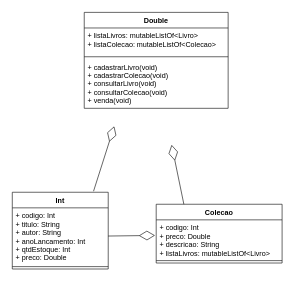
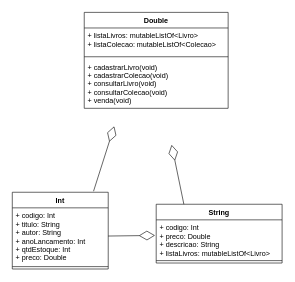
  <mxCell id="0" />
  <mxCell id="1" parent="0" />
  <mxCell id="2" value="" style="endArrow=diamondThin;endFill=0;endSize=24;html=1;exitX=1;exitY=0.5;exitDx=0;exitDy=0;" parent="1" source="4" edge="1"><mxGeometry width="160" relative="1" as="geometry"><mxPoint x="180" y="378" as="sourcePoint" /><mxPoint x="258" y="392" as="targetPoint" /></mxGeometry></mxCell>
  <mxCell id="3" value="Int" style="swimlane;fontStyle=1;align=center;verticalAlign=top;childLayout=stackLayout;horizontal=1;startSize=26;horizontalStack=0;resizeParent=1;resizeParentMax=0;resizeLast=0;collapsible=1;marginBottom=0;" parent="1" vertex="1"><mxGeometry x="20" y="320" width="160" height="128" as="geometry" /></mxCell>
  <mxCell id="4" value="+ codigo: Int&#10;+ titulo: String&#10;+ autor: String&#10;+ anoLancamento: Int&#10;+ qtdEstoque: Int&#10;+ preco: Double" style="text;strokeColor=none;fillColor=none;align=left;verticalAlign=top;spacingLeft=4;spacingRight=4;overflow=hidden;rotatable=0;points=[[0,0.5],[1,0.5]];portConstraint=eastwest;" parent="3" vertex="1"><mxGeometry y="26" width="160" height="94" as="geometry" /></mxCell>
  <mxCell id="5" value="" style="line;strokeWidth=1;fillColor=none;align=left;verticalAlign=middle;spacingTop=-1;spacingLeft=3;spacingRight=3;rotatable=0;labelPosition=right;points=[];portConstraint=eastwest;" parent="3" vertex="1"><mxGeometry y="120" width="160" height="8" as="geometry" /></mxCell>
  <mxCell id="6" value="" style="endArrow=diamondThin;endFill=0;endSize=24;html=1;exitX=0.847;exitY=-0.014;exitDx=0;exitDy=0;exitPerimeter=0;" parent="1" source="3" edge="1"><mxGeometry width="160" relative="1" as="geometry"><mxPoint x="160" y="330" as="sourcePoint" /><mxPoint x="190" y="210" as="targetPoint" /></mxGeometry></mxCell>
  <mxCell id="7" value="" style="endArrow=diamondThin;endFill=0;endSize=24;html=1;exitX=0.212;exitY=0.018;exitDx=0;exitDy=0;exitPerimeter=0;entryX=0.699;entryY=1.013;entryDx=0;entryDy=0;entryPerimeter=0;" parent="1" edge="1"><mxGeometry width="160" relative="1" as="geometry"><mxPoint x="306.52" y="341.764" as="sourcePoint" /><mxPoint x="285.76" y="240.936" as="targetPoint" /></mxGeometry></mxCell>
- <mxCell id="8" value="Colecao" style="swimlane;fontStyle=1;align=center;verticalAlign=top;childLayout=stackLayout;horizontal=1;startSize=26;horizontalStack=0;resizeParent=1;resizeParentMax=0;resizeLast=0;collapsible=1;marginBottom=0;" parent="1" vertex="1"><mxGeometry x="260" y="340" width="210" height="98" as="geometry" /></mxCell>
+ <mxCell id="8" value="String" style="swimlane;fontStyle=1;align=center;verticalAlign=top;childLayout=stackLayout;horizontal=1;startSize=26;horizontalStack=0;resizeParent=1;resizeParentMax=0;resizeLast=0;collapsible=1;marginBottom=0;" parent="1" vertex="1"><mxGeometry x="260" y="340" width="210" height="98" as="geometry" /></mxCell>
  <mxCell id="9" value="+ codigo: Int&#10;+ preco: Double&#10;+ descricao: String&#10;+ listaLivros: mutableListOf&lt;Livro&gt;" style="text;strokeColor=none;fillColor=none;align=left;verticalAlign=top;spacingLeft=4;spacingRight=4;overflow=hidden;rotatable=0;points=[[0,0.5],[1,0.5]];portConstraint=eastwest;" parent="8" vertex="1"><mxGeometry y="26" width="210" height="64" as="geometry" /></mxCell>
  <mxCell id="10" value="" style="line;strokeWidth=1;fillColor=none;align=left;verticalAlign=middle;spacingTop=-1;spacingLeft=3;spacingRight=3;rotatable=0;labelPosition=right;points=[];portConstraint=eastwest;" parent="8" vertex="1"><mxGeometry y="90" width="210" height="8" as="geometry" /></mxCell>
  <mxCell id="11" value="Double" style="swimlane;fontStyle=1;align=center;verticalAlign=top;childLayout=stackLayout;horizontal=1;startSize=26;horizontalStack=0;resizeParent=1;resizeParentMax=0;resizeLast=0;collapsible=1;marginBottom=0;" parent="1" vertex="1"><mxGeometry x="140" y="20" width="240" height="160" as="geometry" /></mxCell>
  <mxCell id="12" value="+ listaLivros: mutableListOf&lt;Livro&gt;&#10;+ listaColecao: mutableListOf&lt;Colecao&gt;" style="text;strokeColor=none;fillColor=none;align=left;verticalAlign=top;spacingLeft=4;spacingRight=4;overflow=hidden;rotatable=0;points=[[0,0.5],[1,0.5]];portConstraint=eastwest;" parent="11" vertex="1"><mxGeometry y="26" width="240" height="44" as="geometry" /></mxCell>
  <mxCell id="13" value="" style="line;strokeWidth=1;fillColor=none;align=left;verticalAlign=middle;spacingTop=-1;spacingLeft=3;spacingRight=3;rotatable=0;labelPosition=right;points=[];portConstraint=eastwest;" parent="11" vertex="1"><mxGeometry y="70" width="240" height="8" as="geometry" /></mxCell>
  <mxCell id="14" value="+ cadastrarLivro(void)&#10;+ cadastrarColecao(void)&#10;+ consultarLivro(void)&#10;+ consultarColecao(void)&#10;+ venda(void)" style="text;strokeColor=none;fillColor=none;align=left;verticalAlign=top;spacingLeft=4;spacingRight=4;overflow=hidden;rotatable=0;points=[[0,0.5],[1,0.5]];portConstraint=eastwest;" parent="11" vertex="1"><mxGeometry y="78" width="240" height="82" as="geometry" /></mxCell>
